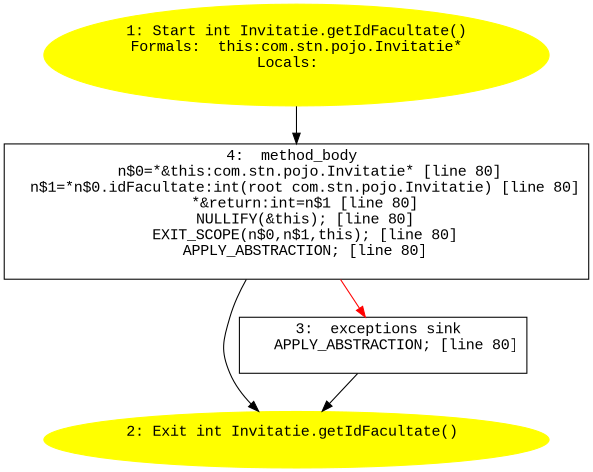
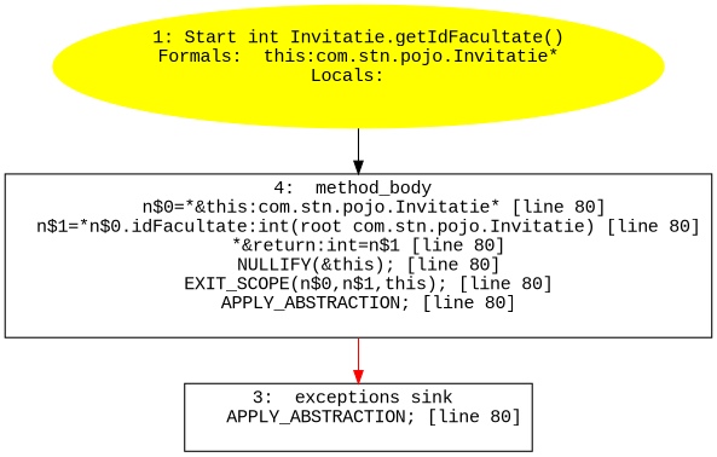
  digraph {
    fontname="Liberation Mono"
    node [fontname="Liberation Mono"]
    edge [fontname="Liberation Mono"]
    n1 [color=yellow label="1: Start int Invitatie.getIdFacultate()\nFormals:  this:com.stn.pojo.Invitatie*\nLocals:  \n  " style=filled]
    n2 [label="4:  method_body \n   n$0=*&this:com.stn.pojo.Invitatie* [line 80]\n  n$1=*n$0.idFacultate:int(root com.stn.pojo.Invitatie) [line 80]\n  *&return:int=n$1 [line 80]\n  NULLIFY(&this); [line 80]\n  EXIT_SCOPE(n$0,n$1,this); [line 80]\n  APPLY_ABSTRACTION; [line 80]\n " shape=box]
-   n3 [color=yellow label="2: Exit int Invitatie.getIdFacultate() \n  " style=filled]
    n4 [label="3:  exceptions sink \n   APPLY_ABSTRACTION; [line 80]\n " shape=box]
    n1 -> n2
-   n2 -> n3
    n2 -> n4 [color=red]
-   n4 -> n3
  }
